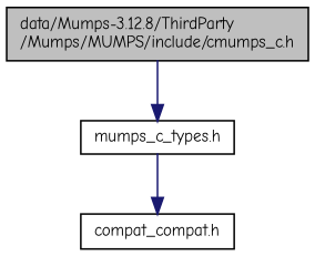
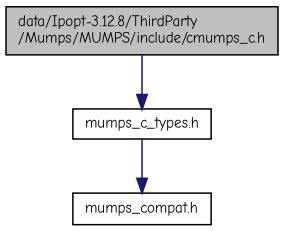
  digraph {
    fontname="Comic Neue"
    node [color=black fillcolor=white fontname="Comic Neue" fontsize=10 shape=record style=filled]
    edge [color=midnightblue fontname="Comic Neue" fontsize=10 labelfontname=Helvetica labelfontsize=10 style=solid]
-   n1 [fillcolor=grey75 fontcolor=black height=0.2 label="data/Mumps-3.12.8/ThirdParty\l/Mumps/MUMPS/include/cmumps_c.h" width=0.4]
+   n1 [fillcolor=grey75 fontcolor=black height=0.2 label="data/Ipopt-3.12.8/ThirdParty\l/Mumps/MUMPS/include/cmumps_c.h" width=0.4]
    n2 [height=0.2 label="mumps_c_types.h" width=0.4]
-   n3 [height=0.2 label="compat_compat.h" width=0.4]
+   n3 [height=0.2 label="mumps_compat.h" width=0.4]
    n1 -> n2
    n2 -> n3
  }
